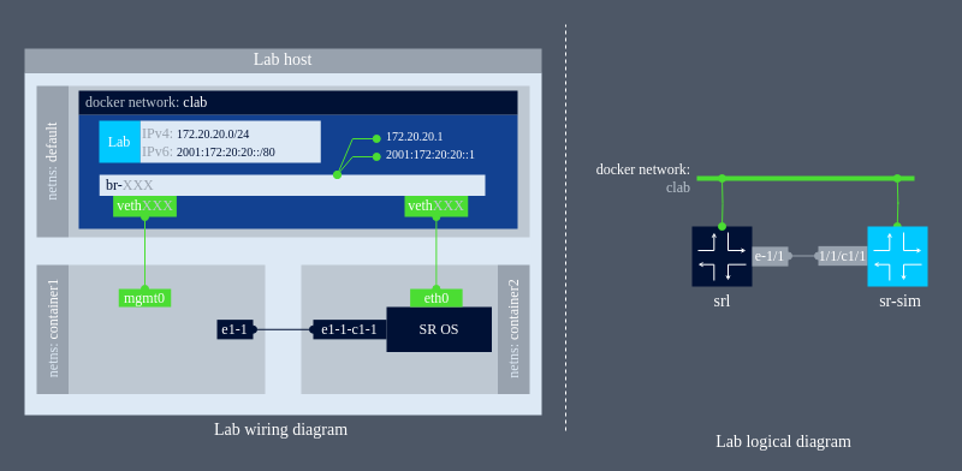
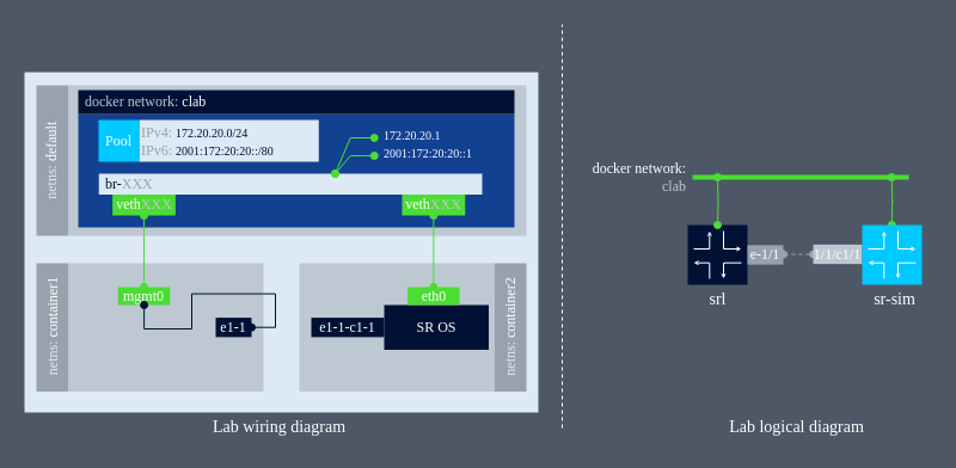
  <mxCell id="0" />
  <mxCell id="1" parent="0" />
  <mxCell id="2" value="" style="rounded=0;whiteSpace=wrap;html=1;fontSize=12;align=center;fontFamily=Manrope;fontSource=https%3A%2F%2Ffonts.googleapis.com%2Fcss%3Ffamily%3DManrope;fontColor=#FFFFFF;dashed=1;strokeColor=none;fillColor=#DDE9F5;" parent="1" vertex="1"><mxGeometry x="20" y="60" width="430" height="285" as="geometry" /></mxCell>
- <mxCell id="3" value="&lt;span style=&quot;font-size: 14px&quot;&gt;Lab host&lt;/span&gt;" style="rounded=0;whiteSpace=wrap;html=1;fontSize=12;align=center;fontFamily=Manrope;fontSource=https%3A%2F%2Ffonts.googleapis.com%2Fcss%3Ffamily%3DManrope;dashed=1;strokeColor=none;fillColor=#98A2AE;fontColor=#FFFFFF;" parent="1" vertex="1"><mxGeometry x="20" y="40" width="430" height="20" as="geometry" /></mxCell>
  <mxCell id="4" value="" style="rounded=0;whiteSpace=wrap;html=1;fontSize=12;align=center;strokeColor=none;fontFamily=Manrope;fontSource=https%3A%2F%2Ffonts.googleapis.com%2Fcss%3Ffamily%3DManrope;fontColor=#DDE9F5;fillColor=#BEC8D2;" parent="1" vertex="1"><mxGeometry x="56.5" y="220" width="163.5" height="107.5" as="geometry" /></mxCell>
  <mxCell id="5" value="mgmt0" style="rounded=0;whiteSpace=wrap;html=1;fontFamily=Manrope;fontSize=12;fontColor=#FFFFFF;align=center;fillColor=#4BDD33;strokeColor=none;" parent="1" vertex="1"><mxGeometry x="98.25" y="240" width="43.5" height="15" as="geometry" /></mxCell>
  <mxCell id="6" value="" style="rounded=0;whiteSpace=wrap;html=1;fontSize=12;align=center;strokeColor=none;fontFamily=Manrope;fontSource=https%3A%2F%2Ffonts.googleapis.com%2Fcss%3Ffamily%3DManrope;fontColor=#FFFFFF;fillColor=#BEC8D2;" parent="1" vertex="1"><mxGeometry x="56.5" y="71" width="383.5" height="126" as="geometry" /></mxCell>
  <mxCell id="7" value="&lt;font face=&quot;Fira Code&quot; data-font-src=&quot;https://fonts.googleapis.com/css?family=Fira+Code&quot; style=&quot;font-size: 10px&quot;&gt;&lt;br&gt;&lt;/font&gt;" style="rounded=0;whiteSpace=wrap;html=1;fontSize=12;align=left;strokeColor=none;fontFamily=Manrope;fontSource=https%3A%2F%2Ffonts.googleapis.com%2Fcss%3Ffamily%3DManrope;fontColor=#FFFFFF;spacingLeft=4;fillColor=#124191;verticalAlign=middle;connectable=0;" parent="1" vertex="1"><mxGeometry x="65" y="95" width="365" height="95" as="geometry" /></mxCell>
  <mxCell id="8" value="veth&lt;font color=&quot;#bec8d2&quot;&gt;XXX&lt;/font&gt;" style="rounded=0;whiteSpace=wrap;html=1;fontFamily=Manrope;fontSize=12;fontColor=#FFFFFF;align=center;fillColor=#4BDD33;strokeColor=none;" parent="1" vertex="1"><mxGeometry x="93.63" y="162.5" width="52.75" height="17.5" as="geometry" /></mxCell>
  <mxCell id="9" style="edgeStyle=orthogonalEdgeStyle;rounded=0;orthogonalLoop=1;jettySize=auto;html=1;exitX=0.5;exitY=0;exitDx=0;exitDy=0;entryX=0.5;entryY=1;entryDx=0;entryDy=0;fontFamily=Manrope;fontSize=12;fontColor=#FFFFFF;endArrow=oval;endFill=1;startArrow=oval;startFill=1;strokeColor=#4BDD33;" parent="1" source="5" target="8" edge="1"><mxGeometry relative="1" as="geometry" /></mxCell>
  <mxCell id="10" value="&lt;font color=&quot;#dde9f5&quot;&gt;netns:&lt;/font&gt;&amp;nbsp;default" style="rounded=0;whiteSpace=wrap;html=1;fontSize=12;align=center;fontFamily=Manrope;fontSource=https%3A%2F%2Ffonts.googleapis.com%2Fcss%3Ffamily%3DManrope;fontColor=#FFFFFF;fillColor=#98A2AE;rotation=0;strokeColor=none;horizontal=0;verticalAlign=middle;" parent="1" vertex="1"><mxGeometry x="30" y="71" width="26.5" height="126" as="geometry" /></mxCell>
  <mxCell id="11" value="&lt;font color=&quot;#dde9f5&quot;&gt;netns:&lt;/font&gt;&amp;nbsp;container1" style="rounded=0;whiteSpace=wrap;html=1;fontSize=12;align=center;fontFamily=Manrope;fontSource=https%3A%2F%2Ffonts.googleapis.com%2Fcss%3Ffamily%3DManrope;fontColor=#FFFFFF;fillColor=#98A2AE;rotation=0;strokeColor=none;horizontal=0;verticalAlign=middle;" parent="1" vertex="1"><mxGeometry x="30" y="220" width="26.5" height="107.5" as="geometry" /></mxCell>
  <mxCell id="12" value="&lt;font color=&quot;#bec8d2&quot;&gt;docker network:&lt;/font&gt; clab&lt;font face=&quot;Fira Code&quot; data-font-src=&quot;https://fonts.googleapis.com/css?family=Fira+Code&quot; style=&quot;font-size: 10px&quot;&gt;&lt;br&gt;&lt;/font&gt;" style="rounded=0;whiteSpace=wrap;html=1;fontSize=12;align=left;strokeColor=none;fontFamily=Manrope;fontSource=https%3A%2F%2Ffonts.googleapis.com%2Fcss%3Ffamily%3DManrope;fontColor=#FFFFFF;spacingLeft=4;fillColor=#001135;" parent="1" vertex="1"><mxGeometry x="65" y="75" width="365" height="20" as="geometry" /></mxCell>
  <mxCell id="13" value="&lt;font&gt;Lab wiring diagram&lt;/font&gt;" style="text;html=1;align=center;verticalAlign=middle;resizable=0;points=[];autosize=1;fontSize=14;fontFamily=Manrope;fontStyle=0;fontColor=#FFFFFF;" parent="1" vertex="1"><mxGeometry x="165" y="345" width="135" height="25" as="geometry" /></mxCell>
  <mxCell id="14" value="br-&lt;font color=&quot;#98a2ae&quot;&gt;XXX&lt;/font&gt;" style="rounded=0;whiteSpace=wrap;html=1;fontSize=12;align=left;fontFamily=Manrope;fontSource=https%3A%2F%2Ffonts.googleapis.com%2Fcss%3Ffamily%3DManrope;dashed=1;strokeColor=none;fillColor=#DDE9F5;fontColor=#001135;spacingLeft=4;" parent="1" vertex="1"><mxGeometry x="82.25" y="145" width="320.75" height="17.5" as="geometry" /></mxCell>
- <mxCell id="15" value="&lt;font face=&quot;Fira Code&quot; data-font-src=&quot;https://fonts.googleapis.com/css?family=Fira+Code&quot;&gt;Lab&lt;br&gt;&lt;/font&gt;" style="rounded=0;whiteSpace=wrap;html=1;fontSize=12;align=center;strokeColor=none;fontFamily=Manrope;fontSource=https%3A%2F%2Ffonts.googleapis.com%2Fcss%3Ffamily%3DManrope;fontColor=#FFFFFF;spacingLeft=0;verticalAlign=middle;fillColor=#00C9FF;" parent="1" vertex="1"><mxGeometry x="82" y="100" width="34.25" height="35" as="geometry" /></mxCell>
+ <mxCell id="15" value="&lt;font face=&quot;Fira Code&quot; data-font-src=&quot;https://fonts.googleapis.com/css?family=Fira+Code&quot;&gt;Pool&lt;br&gt;&lt;/font&gt;" style="rounded=0;whiteSpace=wrap;html=1;fontSize=12;align=center;strokeColor=none;fontFamily=Manrope;fontSource=https%3A%2F%2Ffonts.googleapis.com%2Fcss%3Ffamily%3DManrope;fontColor=#FFFFFF;spacingLeft=0;verticalAlign=middle;fillColor=#00C9FF;" parent="1" vertex="1"><mxGeometry x="82" y="100" width="34.25" height="35" as="geometry" /></mxCell>
  <mxCell id="16" value="&lt;font color=&quot;#98a2ae&quot; style=&quot;font-size: 12px ; line-height: 100%&quot;&gt;IPv4:&lt;/font&gt;&lt;span style=&quot;color: rgb(255 , 255 , 255)&quot;&gt;&amp;nbsp;&lt;/span&gt;&lt;font face=&quot;Fira Code&quot; data-font-src=&quot;https://fonts.googleapis.com/css?family=Fira+Code&quot; style=&quot;font-size: 10px&quot;&gt;172.20.20.0/24&lt;br&gt;&lt;span style=&quot;color: rgb(255 , 255 , 255) ; font-family: &amp;#34;manrope&amp;#34; ; font-size: 12px&quot;&gt;&lt;font color=&quot;#98a2ae&quot;&gt;IPv6:&lt;/font&gt;&amp;nbsp;&lt;/span&gt;&lt;font face=&quot;Fira Code&quot; data-font-src=&quot;https://fonts.googleapis.com/css?family=Fira+Code&quot;&gt;2001:172:20:20::/80&lt;/font&gt;&lt;/font&gt;" style="rounded=0;whiteSpace=wrap;html=1;fontSize=12;align=left;fontFamily=Manrope;fontSource=https%3A%2F%2Ffonts.googleapis.com%2Fcss%3Ffamily%3DManrope;dashed=1;strokeColor=none;fillColor=#DDE9F5;fontColor=#001135;" parent="1" vertex="1"><mxGeometry x="116.25" y="100" width="150" height="35" as="geometry" /></mxCell>
  <mxCell id="17" style="rounded=0;orthogonalLoop=1;jettySize=auto;html=1;fontFamily=Manrope;fontSize=12;fontColor=#FFFFFF;endArrow=oval;endFill=1;startArrow=oval;startFill=1;strokeColor=#4BDD33;" parent="1" edge="1"><mxGeometry relative="1" as="geometry"><mxPoint x="312.75" y="115" as="sourcePoint" /><mxPoint x="280" y="145" as="targetPoint" /><Array as="points"><mxPoint x="292.75" y="115" /></Array></mxGeometry></mxCell>
  <mxCell id="18" value="&lt;font face=&quot;Fira Code&quot; data-font-src=&quot;https://fonts.googleapis.com/css?family=Fira+Code&quot; style=&quot;font-size: 10px&quot;&gt;172.20.20.1&lt;/font&gt;" style="text;html=1;align=left;verticalAlign=middle;resizable=0;points=[];autosize=1;fontSize=14;fontFamily=Manrope;fontColor=#FFFFFF;" parent="1" vertex="1"><mxGeometry x="318.75" y="100" width="80" height="25" as="geometry" /></mxCell>
  <mxCell id="19" style="rounded=0;orthogonalLoop=1;jettySize=auto;html=1;fontFamily=Manrope;fontSize=12;fontColor=#FFFFFF;endArrow=oval;endFill=1;startArrow=oval;startFill=1;strokeColor=#4BDD33;" parent="1" edge="1"><mxGeometry relative="1" as="geometry"><mxPoint x="312.75" y="130" as="sourcePoint" /><mxPoint x="280" y="145" as="targetPoint" /><Array as="points"><mxPoint x="292.75" y="130" /></Array></mxGeometry></mxCell>
  <mxCell id="20" value="&lt;font face=&quot;Fira Code&quot; data-font-src=&quot;https://fonts.googleapis.com/css?family=Fira+Code&quot; style=&quot;font-size: 10px&quot;&gt;2001:172:20:20::1&lt;/font&gt;" style="text;html=1;align=left;verticalAlign=middle;resizable=0;points=[];autosize=1;fontSize=14;fontFamily=Manrope;fontColor=#FFFFFF;" parent="1" vertex="1"><mxGeometry x="318.75" y="115" width="115" height="25" as="geometry" /></mxCell>
  <mxCell id="21" value="" style="group" parent="1" vertex="1" connectable="0"><mxGeometry x="575" y="188" width="50" height="50" as="geometry" /></mxCell>
  <mxCell id="22" value="" style="group" parent="21" vertex="1" connectable="0"><mxGeometry width="50" height="50" as="geometry" /></mxCell>
  <mxCell id="23" value="" style="whiteSpace=wrap;html=1;aspect=fixed;fillColor=#001135;strokeColor=none;connectable=1;allowArrows=1;fontFamily=Manrope;fontSource=https%3A%2F%2Ffonts.googleapis.com%2Fcss%3Ffamily%3DManrope;" parent="22" vertex="1"><mxGeometry width="50" height="50" as="geometry" /></mxCell>
  <mxCell id="24" value="" style="endArrow=open;html=1;edgeStyle=orthogonalEdgeStyle;rounded=0;endFill=0;startSize=6;endSize=2;strokeColor=#FFFFFF;fontFamily=Manrope;fontSource=https%3A%2F%2Ffonts.googleapis.com%2Fcss%3Ffamily%3DManrope;" parent="22" edge="1"><mxGeometry width="83.333" height="83.333" as="geometry"><mxPoint x="5" y="20" as="sourcePoint" /><mxPoint x="18.333" y="5" as="targetPoint" /><Array as="points"><mxPoint x="18.333" y="20" /></Array></mxGeometry></mxCell>
  <mxCell id="25" value="" style="endArrow=open;html=1;edgeStyle=orthogonalEdgeStyle;rounded=0;endFill=0;startSize=6;endSize=2;strokeColor=#FFFFFF;fontFamily=Manrope;fontSource=https%3A%2F%2Ffonts.googleapis.com%2Fcss%3Ffamily%3DManrope;" parent="22" edge="1"><mxGeometry width="83.333" height="83.333" as="geometry"><mxPoint x="18.333" y="45" as="sourcePoint" /><mxPoint x="5" y="31.667" as="targetPoint" /><Array as="points"><mxPoint x="18.333" y="31.667" /></Array></mxGeometry></mxCell>
  <mxCell id="26" value="" style="endArrow=open;html=1;edgeStyle=orthogonalEdgeStyle;rounded=0;endFill=0;startSize=6;endSize=2;strokeColor=#FFFFFF;fontFamily=Manrope;fontSource=https%3A%2F%2Ffonts.googleapis.com%2Fcss%3Ffamily%3DManrope;" parent="22" edge="1"><mxGeometry width="83.333" height="83.333" as="geometry"><mxPoint x="30" y="5" as="sourcePoint" /><mxPoint x="45" y="20" as="targetPoint" /><Array as="points"><mxPoint x="30" y="20" /></Array></mxGeometry></mxCell>
  <mxCell id="27" value="" style="endArrow=open;html=1;edgeStyle=orthogonalEdgeStyle;rounded=0;endFill=0;startSize=6;endSize=2;strokeColor=#FFFFFF;fontFamily=Manrope;fontSource=https%3A%2F%2Ffonts.googleapis.com%2Fcss%3Ffamily%3DManrope;" parent="22" edge="1"><mxGeometry width="83.333" height="83.333" as="geometry"><mxPoint x="45" y="31.667" as="sourcePoint" /><mxPoint x="30" y="45" as="targetPoint" /><Array as="points"><mxPoint x="30" y="31.667" /></Array></mxGeometry></mxCell>
  <mxCell id="28" value="&lt;font&gt;srl&lt;/font&gt;" style="text;html=1;align=center;verticalAlign=middle;resizable=0;points=[];autosize=1;fontSize=14;fontFamily=Manrope;fontStyle=0;fontColor=#FFFFFF;" parent="1" vertex="1"><mxGeometry x="585" y="238" width="30" height="25" as="geometry" /></mxCell>
  <mxCell id="29" value="" style="endArrow=none;html=1;shadow=0;strokeWidth=4;fillColor=#666666;fontFamily=nasa;fontSize=18;fontColor=#FFFFFF;strokeColor=#4BDD33;" parent="1" edge="1"><mxGeometry width="50" height="50" relative="1" as="geometry"><mxPoint x="579" y="148" as="sourcePoint" /><mxPoint x="760" y="148" as="targetPoint" /></mxGeometry></mxCell>
  <mxCell id="30" style="edgeStyle=orthogonalEdgeStyle;rounded=0;orthogonalLoop=1;jettySize=auto;html=1;fontFamily=Manrope;fontSize=12;fontColor=#FFFFFF;endArrow=oval;endFill=1;startArrow=oval;startFill=1;strokeColor=#4BDD33;" parent="1" target="23" edge="1"><mxGeometry relative="1" as="geometry"><mxPoint x="600" y="148" as="sourcePoint" /><mxPoint x="599.995" y="176" as="targetPoint" /></mxGeometry></mxCell>
- <mxCell id="31" value="&lt;font&gt;Lab logical diagram&lt;/font&gt;" style="text;html=1;align=center;verticalAlign=middle;resizable=0;points=[];autosize=1;fontSize=14;fontFamily=Manrope;fontStyle=0;fontColor=#FFFFFF;" parent="1" vertex="1"><mxGeometry x="584" y="356.5" width="134" height="22" as="geometry" /></mxCell>
+ <mxCell id="31" value="&lt;font&gt;Lab logical diagram&lt;/font&gt;" style="text;html=1;align=center;verticalAlign=middle;resizable=0;points=[];autosize=1;fontSize=14;fontFamily=Manrope;fontStyle=0;fontColor=#FFFFFF;" parent="1" vertex="1"><mxGeometry x="599" y="346.5" width="134" height="22" as="geometry" /></mxCell>
  <mxCell id="32" style="rounded=0;orthogonalLoop=1;jettySize=auto;html=1;entryX=0.5;entryY=1;entryDx=0;entryDy=0;startSize=6;endArrow=none;endFill=0;endSize=2;fontFamily=Manrope;fontSize=8;dashed=1;fontSource=https%3A%2F%2Ffonts.googleapis.com%2Fcss%3Ffamily%3DManrope;strokeColor=#FFFFFF;" parent="1" edge="1"><mxGeometry relative="1" as="geometry"><mxPoint x="470" y="358" as="sourcePoint" /><mxPoint x="470" y="20" as="targetPoint" /></mxGeometry></mxCell>
  <mxCell id="33" value="" style="rounded=0;whiteSpace=wrap;html=1;fontSize=12;align=center;strokeColor=none;fontFamily=Manrope;fontSource=https%3A%2F%2Ffonts.googleapis.com%2Fcss%3Ffamily%3DManrope;fontColor=#DDE9F5;fillColor=#BEC8D2;" parent="1" vertex="1"><mxGeometry x="250" y="220" width="163.5" height="107.5" as="geometry" /></mxCell>
  <mxCell id="34" value="SR OS" style="rounded=0;whiteSpace=wrap;html=1;fontSize=12;align=center;strokeColor=none;fontFamily=Manrope;fontSource=https%3A%2F%2Ffonts.googleapis.com%2Fcss%3Ffamily%3DManrope;fontColor=#FFFFFF;fillColor=#001135;" parent="1" vertex="1"><mxGeometry x="321" y="255" width="87.5" height="37.5" as="geometry" /></mxCell>
  <mxCell id="35" value="eth0" style="rounded=0;whiteSpace=wrap;html=1;fontFamily=Manrope;fontSize=12;fontColor=#FFFFFF;align=center;fillColor=#4BDD33;strokeColor=none;" parent="1" vertex="1"><mxGeometry x="340.62" y="240" width="43.5" height="15" as="geometry" /></mxCell>
  <mxCell id="36" value="veth&lt;font color=&quot;#bec8d2&quot;&gt;XXX&lt;/font&gt;" style="rounded=0;whiteSpace=wrap;html=1;fontFamily=Manrope;fontSize=12;fontColor=#FFFFFF;align=center;fillColor=#4BDD33;strokeColor=none;" parent="1" vertex="1"><mxGeometry x="336" y="162.5" width="52.75" height="17.5" as="geometry" /></mxCell>
  <mxCell id="37" style="edgeStyle=orthogonalEdgeStyle;rounded=0;orthogonalLoop=1;jettySize=auto;html=1;exitX=0.5;exitY=0;exitDx=0;exitDy=0;entryX=0.5;entryY=1;entryDx=0;entryDy=0;fontFamily=Manrope;fontSize=12;fontColor=#FFFFFF;endArrow=oval;endFill=1;startArrow=oval;startFill=1;strokeColor=#4BDD33;" parent="1" source="35" target="36" edge="1"><mxGeometry relative="1" as="geometry" /></mxCell>
  <mxCell id="38" value="&lt;font color=&quot;#dde9f5&quot;&gt;netns:&lt;/font&gt;&amp;nbsp;container2" style="rounded=0;whiteSpace=wrap;html=1;fontSize=12;align=center;fontFamily=Manrope;fontSource=https%3A%2F%2Ffonts.googleapis.com%2Fcss%3Ffamily%3DManrope;fontColor=#FFFFFF;fillColor=#98A2AE;rotation=0;strokeColor=none;horizontal=0;verticalAlign=middle;" parent="1" vertex="1"><mxGeometry x="413.5" y="220" width="26.5" height="107.5" as="geometry" /></mxCell>
  <mxCell id="39" value="e1-1" style="rounded=0;whiteSpace=wrap;html=1;fontFamily=Manrope;fontSize=12;fontColor=#FFFFFF;align=center;strokeColor=none;rotation=0;horizontal=1;fillColor=#001135;" parent="1" vertex="1"><mxGeometry x="180" y="265.62" width="30" height="16.25" as="geometry" /></mxCell>
  <mxCell id="40" value="e1-1-c1-1" style="rounded=0;whiteSpace=wrap;html=1;fontFamily=Manrope;fontSize=12;fontColor=#FFFFFF;align=center;strokeColor=none;rotation=0;horizontal=1;fillColor=#001135;" parent="1" vertex="1"><mxGeometry x="260" y="265.62" width="61" height="16.25" as="geometry" /></mxCell>
- <mxCell id="41" style="edgeStyle=orthogonalEdgeStyle;rounded=0;orthogonalLoop=1;jettySize=auto;html=1;exitX=1;exitY=0.5;exitDx=0;exitDy=0;entryX=0;entryY=0.5;entryDx=0;entryDy=0;fontFamily=Manrope;fontSize=12;fontColor=#FFFFFF;endArrow=oval;endFill=1;startArrow=oval;startFill=1;strokeColor=#001135;" parent="1" source="39" target="40" edge="1"><mxGeometry relative="1" as="geometry"><mxPoint x="125" y="234.99" as="sourcePoint" /><mxPoint x="125.005" y="179.99" as="targetPoint" /></mxGeometry></mxCell>
+ <mxCell id="41" style="edgeStyle=orthogonalEdgeStyle;rounded=0;orthogonalLoop=1;jettySize=auto;html=1;exitX=1;exitY=0.5;exitDx=0;exitDy=0;fontFamily=Manrope;fontSize=12;fontColor=#FFFFFF;endArrow=oval;endFill=1;startArrow=oval;startFill=1;strokeColor=#001135;" parent="1" source="39" target="5" edge="1"><mxGeometry relative="1" as="geometry"><mxPoint x="125" y="234.99" as="sourcePoint" /><mxPoint x="125.005" y="179.99" as="targetPoint" /></mxGeometry></mxCell>
  <mxCell id="42" value="sr-sim" style="text;html=1;align=center;verticalAlign=middle;resizable=0;points=[];autosize=1;fontSize=14;fontFamily=Manrope;fontStyle=0;fontColor=#FFFFFF;" parent="1" vertex="1"><mxGeometry x="717.5" y="236" width="60" height="30" as="geometry" /></mxCell>
  <mxCell id="43" style="edgeStyle=orthogonalEdgeStyle;rounded=0;orthogonalLoop=1;jettySize=auto;html=1;fontFamily=Manrope;fontSize=12;fontColor=#FFFFFF;endArrow=oval;endFill=1;startArrow=oval;startFill=1;strokeColor=#4BDD33;" parent="1" edge="1"><mxGeometry relative="1" as="geometry"><mxPoint x="745.76" y="148" as="sourcePoint" /><mxPoint x="745.76" y="188" as="targetPoint" /></mxGeometry></mxCell>
- <mxCell id="44" style="edgeStyle=orthogonalEdgeStyle;rounded=0;orthogonalLoop=1;jettySize=auto;html=1;fontFamily=Manrope;fontSize=12;fontColor=#FFFFFF;endArrow=oval;endFill=1;startArrow=oval;startFill=1;entryX=1;entryY=0.5;entryDx=0;entryDy=0;exitX=0;exitY=0.5;exitDx=0;exitDy=0;strokeColor=#98A2AE;" parent="1" source="46" target="45" edge="1"><mxGeometry relative="1" as="geometry"><mxPoint x="605" y="153" as="sourcePoint" /><mxPoint x="605" y="193" as="targetPoint" /></mxGeometry></mxCell>
+ <mxCell id="44" style="edgeStyle=orthogonalEdgeStyle;rounded=0;orthogonalLoop=1;jettySize=auto;html=1;fontFamily=Manrope;fontSize=12;fontColor=#FFFFFF;endArrow=oval;endFill=1;startArrow=oval;startFill=1;entryX=1;entryY=0.5;entryDx=0;entryDy=0;exitX=0;exitY=0.5;exitDx=0;exitDy=0;strokeColor=#98A2AE;dashed=1;" parent="1" source="46" target="45" edge="1"><mxGeometry relative="1" as="geometry"><mxPoint x="605" y="153" as="sourcePoint" /><mxPoint x="605" y="193" as="targetPoint" /></mxGeometry></mxCell>
  <mxCell id="45" value="e-1/1" style="rounded=0;whiteSpace=wrap;html=1;fontFamily=Manrope;fontSize=12;fontColor=#FFFFFF;align=center;strokeColor=none;rotation=0;horizontal=1;fillColor=#98A2AE;" parent="1" vertex="1"><mxGeometry x="625" y="204.87" width="30" height="16.25" as="geometry" /></mxCell>
- <mxCell id="46" value="1/1/c1/1" style="rounded=0;whiteSpace=wrap;html=1;fontFamily=Manrope;fontSize=12;fontColor=#FFFFFF;align=center;strokeColor=none;rotation=0;horizontal=1;fillColor=#98A2AE;" parent="1" vertex="1"><mxGeometry x="680" y="204.38" width="41" height="16.25" as="geometry" /></mxCell>
+ <mxCell id="46" value="1/1/c1/1" style="rounded=0;whiteSpace=wrap;html=1;fontFamily=Manrope;fontSize=12;fontColor=#FFFFFF;align=center;strokeColor=none;rotation=0;horizontal=1;fillColor=#bec8d2;" parent="1" vertex="1"><mxGeometry x="680" y="204.38" width="41" height="16.25" as="geometry" /></mxCell>
  <mxCell id="47" value="&lt;font style=&quot;font-size: 12px&quot;&gt;&lt;font color=&quot;#ffffff&quot;&gt;docker network:&lt;/font&gt;&lt;br&gt;&lt;/font&gt;&lt;span style=&quot;font-size: 12px&quot;&gt;&lt;font color=&quot;#bec8d2&quot;&gt;clab&lt;/font&gt;&lt;/span&gt;" style="text;html=1;align=right;verticalAlign=middle;resizable=0;points=[];autosize=1;fontSize=10;fontFamily=Manrope;fontColor=#001135;" parent="1" vertex="1"><mxGeometry x="475" y="132.5" width="100" height="30" as="geometry" /></mxCell>
  <mxCell id="48" value="" style="group" parent="1" vertex="1" connectable="0"><mxGeometry x="721" y="188" width="50" height="50" as="geometry" /></mxCell>
  <mxCell id="49" value="" style="whiteSpace=wrap;html=1;aspect=fixed;strokeColor=none;connectable=1;allowArrows=1;fontFamily=Manrope;fontSource=https%3A%2F%2Ffonts.googleapis.com%2Fcss%3Ffamily%3DManrope;fillColor=#00C9FF;" parent="48" vertex="1"><mxGeometry width="50" height="50" as="geometry" /></mxCell>
  <mxCell id="50" value="" style="endArrow=open;html=1;edgeStyle=orthogonalEdgeStyle;rounded=0;endFill=0;startSize=6;endSize=2;strokeColor=#FFFFFF;fontFamily=Manrope;fontSource=https%3A%2F%2Ffonts.googleapis.com%2Fcss%3Ffamily%3DManrope;" parent="48" edge="1"><mxGeometry width="83.333" height="83.333" as="geometry"><mxPoint x="5" y="20" as="sourcePoint" /><mxPoint x="18.333" y="5" as="targetPoint" /><Array as="points"><mxPoint x="18.333" y="20" /></Array></mxGeometry></mxCell>
  <mxCell id="51" value="" style="endArrow=open;html=1;edgeStyle=orthogonalEdgeStyle;rounded=0;endFill=0;startSize=6;endSize=2;strokeColor=#FFFFFF;fontFamily=Manrope;fontSource=https%3A%2F%2Ffonts.googleapis.com%2Fcss%3Ffamily%3DManrope;" parent="48" edge="1"><mxGeometry width="83.333" height="83.333" as="geometry"><mxPoint x="18.333" y="45" as="sourcePoint" /><mxPoint x="5" y="31.667" as="targetPoint" /><Array as="points"><mxPoint x="18.333" y="31.667" /></Array></mxGeometry></mxCell>
  <mxCell id="52" value="" style="endArrow=open;html=1;edgeStyle=orthogonalEdgeStyle;rounded=0;endFill=0;startSize=6;endSize=2;strokeColor=#FFFFFF;fontFamily=Manrope;fontSource=https%3A%2F%2Ffonts.googleapis.com%2Fcss%3Ffamily%3DManrope;" parent="48" edge="1"><mxGeometry width="83.333" height="83.333" as="geometry"><mxPoint x="30" y="5" as="sourcePoint" /><mxPoint x="45" y="20" as="targetPoint" /><Array as="points"><mxPoint x="30" y="20" /></Array></mxGeometry></mxCell>
  <mxCell id="53" value="" style="endArrow=open;html=1;edgeStyle=orthogonalEdgeStyle;rounded=0;endFill=0;startSize=6;endSize=2;strokeColor=#FFFFFF;fontFamily=Manrope;fontSource=https%3A%2F%2Ffonts.googleapis.com%2Fcss%3Ffamily%3DManrope;" parent="48" edge="1"><mxGeometry width="83.333" height="83.333" as="geometry"><mxPoint x="45" y="31.667" as="sourcePoint" /><mxPoint x="30" y="45" as="targetPoint" /><Array as="points"><mxPoint x="30" y="31.667" /></Array></mxGeometry></mxCell>
